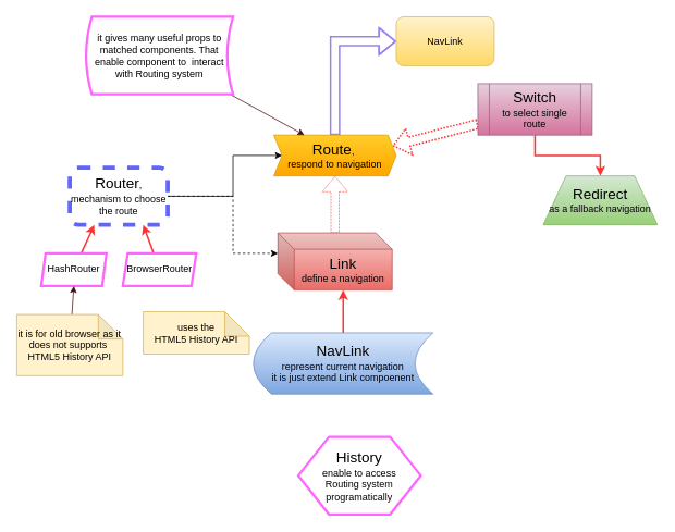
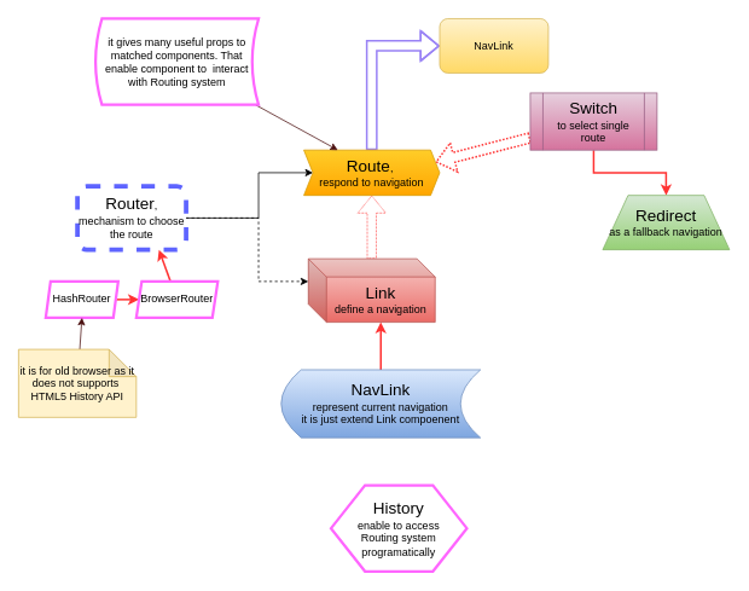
  <mxCell id="0" />
  <mxCell id="1" parent="0" />
  <mxCell id="2" style="edgeStyle=none;rounded=0;orthogonalLoop=1;jettySize=auto;html=1;entryX=0.5;entryY=1;entryDx=0;entryDy=0;shape=flexArrow;dashed=1;dashPattern=1 1;strokeColor=#FF3333;" edge="1" parent="1" source="3" target="5"><mxGeometry relative="1" as="geometry" /></mxCell>
  <mxCell id="3" value="&lt;font style=&quot;font-size: 18px&quot;&gt;Link&lt;/font&gt;&lt;br&gt;define a navigation" style="shape=cube;whiteSpace=wrap;html=1;boundedLbl=1;backgroundOutline=1;darkOpacity=0.05;darkOpacity2=0.1;gradientColor=#ea6b66;fillColor=#f8cecc;strokeColor=#b85450;" vertex="1" parent="1"><mxGeometry x="340" y="285" width="140" height="70" as="geometry" /></mxCell>
  <mxCell id="4" style="edgeStyle=orthogonalEdgeStyle;shape=flexArrow;rounded=0;orthogonalLoop=1;jettySize=auto;html=1;entryX=0;entryY=0.5;entryDx=0;entryDy=0;strokeWidth=2;strokeColor=#9982F5;" edge="1" parent="1" source="5" target="15"><mxGeometry relative="1" as="geometry" /></mxCell>
  <mxCell id="5" value="&lt;font style=&quot;font-size: 18px&quot;&gt;Route&lt;/font&gt;,&amp;nbsp;&lt;br&gt;respond to navigation" style="shape=step;perimeter=stepPerimeter;whiteSpace=wrap;html=1;fixedSize=1;size=10;gradientColor=#ffa500;fillColor=#ffcd28;strokeColor=#d79b00;" vertex="1" parent="1"><mxGeometry x="335" y="165" width="150" height="50" as="geometry" /></mxCell>
  <mxCell id="6" style="edgeStyle=none;shape=flexArrow;rounded=0;orthogonalLoop=1;jettySize=auto;html=1;entryX=1;entryY=0.25;entryDx=0;entryDy=0;strokeColor=#FF3333;strokeWidth=2;dashed=1;dashPattern=1 1;" edge="1" parent="1" source="8" target="5"><mxGeometry relative="1" as="geometry" /></mxCell>
  <mxCell id="7" style="edgeStyle=orthogonalEdgeStyle;rounded=0;orthogonalLoop=1;jettySize=auto;html=1;entryX=0.5;entryY=0;entryDx=0;entryDy=0;strokeColor=#FF3333;strokeWidth=2;" edge="1" parent="1" source="8" target="9"><mxGeometry relative="1" as="geometry" /></mxCell>
  <mxCell id="8" value="&lt;font style=&quot;font-size: 18px&quot;&gt;Switch&lt;/font&gt;&lt;br&gt;to select single route" style="shape=process;whiteSpace=wrap;html=1;backgroundOutline=1;gradientColor=#d5739d;fillColor=#e6d0de;strokeColor=#996185;" vertex="1" parent="1"><mxGeometry x="585" y="102" width="140" height="63" as="geometry" /></mxCell>
  <mxCell id="9" value="&lt;font style=&quot;font-size: 18px&quot;&gt;Redirect&lt;br&gt;&lt;/font&gt;as a fallback navigation" style="shape=trapezoid;perimeter=trapezoidPerimeter;whiteSpace=wrap;html=1;gradientColor=#97d077;fillColor=#d5e8d4;strokeColor=#82b366;" vertex="1" parent="1"><mxGeometry x="665" y="215" width="140" height="60" as="geometry" /></mxCell>
  <mxCell id="10" style="edgeStyle=orthogonalEdgeStyle;rounded=0;orthogonalLoop=1;jettySize=auto;html=1;entryX=0;entryY=0;entryDx=80;entryDy=70;entryPerimeter=0;strokeColor=#FF3333;strokeWidth=2;" edge="1" parent="1" source="11" target="3"><mxGeometry relative="1" as="geometry" /></mxCell>
  <mxCell id="11" value="&lt;font style=&quot;font-size: 18px&quot;&gt;NavLink&lt;/font&gt;&lt;br&gt;represent current navigation&lt;br&gt;it is just extend Link compoenent" style="shape=dataStorage;whiteSpace=wrap;html=1;gradientColor=#7ea6e0;fillColor=#dae8fc;strokeColor=#6c8ebf;" vertex="1" parent="1"><mxGeometry x="310" y="407.5" width="220" height="75" as="geometry" /></mxCell>
  <mxCell id="12" style="edgeStyle=orthogonalEdgeStyle;rounded=0;orthogonalLoop=1;jettySize=auto;html=1;entryX=0;entryY=0.5;entryDx=0;entryDy=0;" edge="1" parent="1" source="14" target="5"><mxGeometry relative="1" as="geometry"><Array as="points"><mxPoint x="285" y="240" /><mxPoint x="285" y="190" /></Array></mxGeometry></mxCell>
  <mxCell id="13" style="edgeStyle=orthogonalEdgeStyle;rounded=0;orthogonalLoop=1;jettySize=auto;html=1;entryX=0;entryY=0;entryDx=0;entryDy=25;entryPerimeter=0;dashed=1;" edge="1" parent="1" source="14" target="3"><mxGeometry relative="1" as="geometry"><Array as="points"><mxPoint x="285" y="240" /><mxPoint x="285" y="310" /></Array></mxGeometry></mxCell>
  <mxCell id="14" value="&lt;font style=&quot;font-size: 18px&quot;&gt;Router&lt;/font&gt;,&lt;br&gt;mechanism to choose the route" style="rounded=1;whiteSpace=wrap;html=1;strokeColor=#5E64FF;strokeWidth=5;dashed=1;" vertex="1" parent="1"><mxGeometry x="85" y="205" width="120" height="70" as="geometry" /></mxCell>
  <mxCell id="15" value="NavLink" style="rounded=1;whiteSpace=wrap;html=1;gradientColor=#ffd966;fillColor=#fff2cc;strokeColor=#d6b656;" vertex="1" parent="1"><mxGeometry x="485" y="20" width="120" height="60" as="geometry" /></mxCell>
- <mxCell id="16" style="edgeStyle=none;rounded=0;orthogonalLoop=1;jettySize=auto;html=1;entryX=0.25;entryY=1;entryDx=0;entryDy=0;strokeColor=#FF3333;strokeWidth=2;" edge="1" parent="1" source="17" target="14"><mxGeometry relative="1" as="geometry" /></mxCell>
+ <mxCell id="16" style="edgeStyle=none;rounded=0;orthogonalLoop=1;jettySize=auto;html=1;strokeColor=#FF3333;strokeWidth=2;" edge="1" parent="1" source="17" target="19"><mxGeometry relative="1" as="geometry" /></mxCell>
  <mxCell id="17" value="HashRouter" style="shape=parallelogram;perimeter=parallelogramPerimeter;whiteSpace=wrap;html=1;strokeColor=#FF66FF;strokeWidth=3;size=0.067;" vertex="1" parent="1"><mxGeometry x="50" y="310" width="80" height="40" as="geometry" /></mxCell>
  <mxCell id="18" style="edgeStyle=none;rounded=0;orthogonalLoop=1;jettySize=auto;html=1;entryX=0.75;entryY=1;entryDx=0;entryDy=0;strokeColor=#FF3333;strokeWidth=2;" edge="1" parent="1" source="19" target="14"><mxGeometry relative="1" as="geometry" /></mxCell>
  <mxCell id="19" value="BrowserRouter" style="shape=parallelogram;perimeter=parallelogramPerimeter;whiteSpace=wrap;html=1;strokeColor=#FF66FF;strokeWidth=3;size=0.067;" vertex="1" parent="1"><mxGeometry x="150" y="310" width="90" height="40" as="geometry" /></mxCell>
- <mxCell id="20" value="uses the &lt;br&gt;HTML5 History API" style="shape=note;whiteSpace=wrap;html=1;backgroundOutline=1;darkOpacity=0.05;strokeColor=#d6b656;strokeWidth=1;fillColor=#fff2cc;" vertex="1" parent="1"><mxGeometry x="175" y="381.5" width="130" height="52" as="geometry" /></mxCell>
  <mxCell id="21" style="edgeStyle=none;rounded=0;orthogonalLoop=1;jettySize=auto;html=1;entryX=0.5;entryY=1;entryDx=0;entryDy=0;strokeColor=#4A0F0F;strokeWidth=1;" edge="1" parent="1" source="22" target="17"><mxGeometry relative="1" as="geometry" /></mxCell>
  <mxCell id="22" value="it is for old browser as it does not supports&amp;nbsp;&lt;br&gt;HTML5 History API" style="shape=note;whiteSpace=wrap;html=1;backgroundOutline=1;darkOpacity=0.05;strokeColor=#d6b656;strokeWidth=1;fillColor=#fff2cc;" vertex="1" parent="1"><mxGeometry x="20" y="385" width="130" height="75" as="geometry" /></mxCell>
  <mxCell id="23" style="edgeStyle=none;rounded=0;orthogonalLoop=1;jettySize=auto;html=1;entryX=0.25;entryY=0;entryDx=0;entryDy=0;strokeColor=#4A0F0F;strokeWidth=1;" edge="1" parent="1" source="24" target="5"><mxGeometry relative="1" as="geometry" /></mxCell>
  <mxCell id="24" value="it gives many useful props to matched components. That enable component to&amp;nbsp; interact with Routing system" style="shape=dataStorage;whiteSpace=wrap;html=1;strokeColor=#FF66FF;strokeWidth=3;size=0.039;" vertex="1" parent="1"><mxGeometry x="105" y="20" width="180" height="95" as="geometry" /></mxCell>
  <mxCell id="25" value="&lt;font style=&quot;font-size: 18px&quot;&gt;History&lt;/font&gt;&lt;br&gt;enable to access &lt;br&gt;Routing system programatically" style="shape=hexagon;perimeter=hexagonPerimeter2;whiteSpace=wrap;html=1;strokeColor=#FF66FF;strokeWidth=3;" vertex="1" parent="1"><mxGeometry x="365" y="535" width="150" height="95" as="geometry" /></mxCell>
